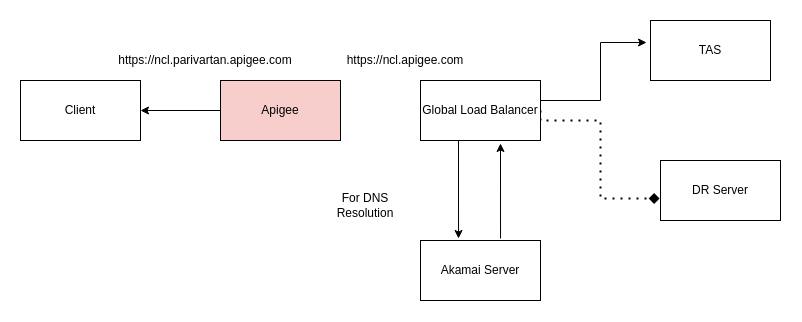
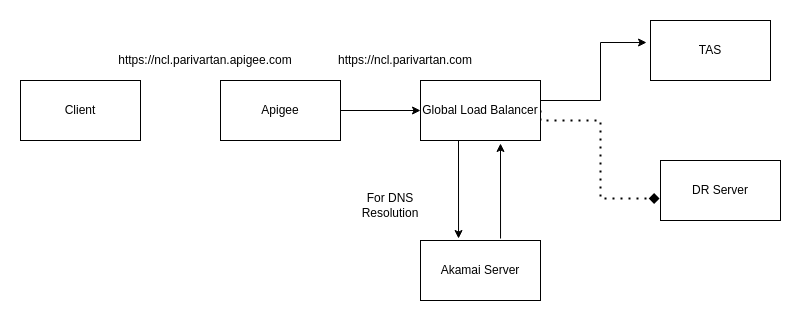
  <mxCell id="0" />
  <mxCell id="1" parent="0" />
  <mxCell id="2" value="Client" style="rounded=0;whiteSpace=wrap;html=1;" vertex="1" parent="1"><mxGeometry x="20" y="80" width="120" height="60" as="geometry" /></mxCell>
- <mxCell id="3" style="edgeStyle=orthogonalEdgeStyle;rounded=0;orthogonalLoop=1;jettySize=auto;html=1;" edge="1" parent="1" source="4" target="2"><mxGeometry relative="1" as="geometry" /></mxCell>
- <mxCell id="4" value="Apigee" style="rounded=0;whiteSpace=wrap;html=1;fillColor=#f8cecc;" vertex="1" parent="1"><mxGeometry x="220" y="80" width="120" height="60" as="geometry" /></mxCell>
+ <mxCell id="3" style="edgeStyle=orthogonalEdgeStyle;rounded=0;orthogonalLoop=1;jettySize=auto;html=1;entryX=0;entryY=0.5;entryDx=0;entryDy=0;" edge="1" parent="1" source="4" target="7"><mxGeometry relative="1" as="geometry" /></mxCell>
+ <mxCell id="4" value="Apigee" style="rounded=0;whiteSpace=wrap;html=1;" vertex="1" parent="1"><mxGeometry x="220" y="80" width="120" height="60" as="geometry" /></mxCell>
  <mxCell id="5" style="edgeStyle=orthogonalEdgeStyle;rounded=0;orthogonalLoop=1;jettySize=auto;html=1;entryX=-0.033;entryY=0.367;entryDx=0;entryDy=0;entryPerimeter=0;" edge="1" parent="1" source="7" target="8"><mxGeometry relative="1" as="geometry"><Array as="points"><mxPoint x="600" y="100" /><mxPoint x="600" y="42" /></Array></mxGeometry></mxCell>
  <mxCell id="6" style="edgeStyle=orthogonalEdgeStyle;rounded=0;orthogonalLoop=1;jettySize=auto;html=1;exitX=1;exitY=0.5;exitDx=0;exitDy=0;entryX=-0.008;entryY=0.633;entryDx=0;entryDy=0;entryPerimeter=0;dashed=1;html=1;dashPattern=1 3;strokeWidth=2;endArrow=diamond;" edge="1" parent="1" source="7" target="9"><mxGeometry relative="1" as="geometry"><Array as="points"><mxPoint x="540" y="120" /><mxPoint x="600" y="120" /><mxPoint x="600" y="198" /></Array></mxGeometry></mxCell>
  <mxCell id="7" value="Global Load Balancer" style="rounded=0;whiteSpace=wrap;html=1;" vertex="1" parent="1"><mxGeometry x="420" y="80" width="120" height="60" as="geometry" /></mxCell>
  <mxCell id="8" value="TAS" style="rounded=0;whiteSpace=wrap;html=1;" vertex="1" parent="1"><mxGeometry x="650" y="20" width="120" height="60" as="geometry" /></mxCell>
  <mxCell id="9" value="DR Server" style="rounded=0;whiteSpace=wrap;html=1;" vertex="1" parent="1"><mxGeometry x="660" y="160" width="120" height="60" as="geometry" /></mxCell>
  <mxCell id="10" value="Akamai Server" style="rounded=0;whiteSpace=wrap;html=1;" vertex="1" parent="1"><mxGeometry x="420" y="240" width="120" height="60" as="geometry" /></mxCell>
  <mxCell id="11" value="" style="endArrow=classic;html=1;entryX=0.317;entryY=-0.033;entryDx=0;entryDy=0;entryPerimeter=0;" edge="1" parent="1" target="10"><mxGeometry width="50" height="50" relative="1" as="geometry"><mxPoint x="458" y="140" as="sourcePoint" /><mxPoint x="430" y="290" as="targetPoint" /></mxGeometry></mxCell>
  <mxCell id="12" value="" style="endArrow=classic;html=1;exitX=0.667;exitY=-0.033;exitDx=0;exitDy=0;exitPerimeter=0;" edge="1" parent="1" source="10"><mxGeometry width="50" height="50" relative="1" as="geometry"><mxPoint x="500" y="230" as="sourcePoint" /><mxPoint x="500" y="143" as="targetPoint" /></mxGeometry></mxCell>
- <mxCell id="13" value="For DNS Resolution" style="text;html=1;strokeColor=none;fillColor=none;align=center;verticalAlign=middle;whiteSpace=wrap;rounded=0;" vertex="1" parent="1"><mxGeometry x="315" y="190" width="100" height="30" as="geometry" /></mxCell>
+ <mxCell id="13" value="For DNS Resolution" style="text;html=1;strokeColor=none;fillColor=none;align=center;verticalAlign=middle;whiteSpace=wrap;rounded=0;" vertex="1" parent="1"><mxGeometry x="340" y="190" width="100" height="30" as="geometry" /></mxCell>
  <mxCell id="14" value="https://ncl.parivartan.apigee.com" style="text;html=1;strokeColor=none;fillColor=none;align=center;verticalAlign=middle;whiteSpace=wrap;rounded=0;" vertex="1" parent="1"><mxGeometry x="90" y="50" width="230" height="20" as="geometry" /></mxCell>
- <mxCell id="15" value="https://ncl.apigee.com" style="text;html=1;strokeColor=none;fillColor=none;align=center;verticalAlign=middle;whiteSpace=wrap;rounded=0;" vertex="1" parent="1"><mxGeometry x="290" y="50" width="230" height="20" as="geometry" /></mxCell>
+ <mxCell id="15" value="https://ncl.parivartan.com" style="text;html=1;strokeColor=none;fillColor=none;align=center;verticalAlign=middle;whiteSpace=wrap;rounded=0;" vertex="1" parent="1"><mxGeometry x="290" y="50" width="230" height="20" as="geometry" /></mxCell>
